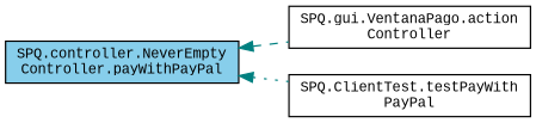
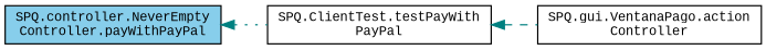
  digraph {
    fontname="Liberation Mono"
    rankdir=LR
    node [color=black fillcolor=white fontname="Liberation Mono" fontsize=10 shape=record style=filled]
    edge [color=teal dir=back fontname="Liberation Mono" fontsize=10 labelfontname=Helvetica labelfontsize=10]
    n1 [fillcolor=skyblue fontcolor=black height=0.2 label="SPQ.controller.NeverEmpty\lController.payWithPayPal" width=0.4]
    n2 [height=0.2 label="SPQ.gui.VentanaPago.action\lController" width=0.4]
    n3 [height=0.2 label="SPQ.ClientTest.testPayWith\lPayPal" width=0.4]
-   n1 -> n2 [style=dashed]
+   n3 -> n2 [style=dashed]
    n1 -> n3 [style=dotted]
  }
